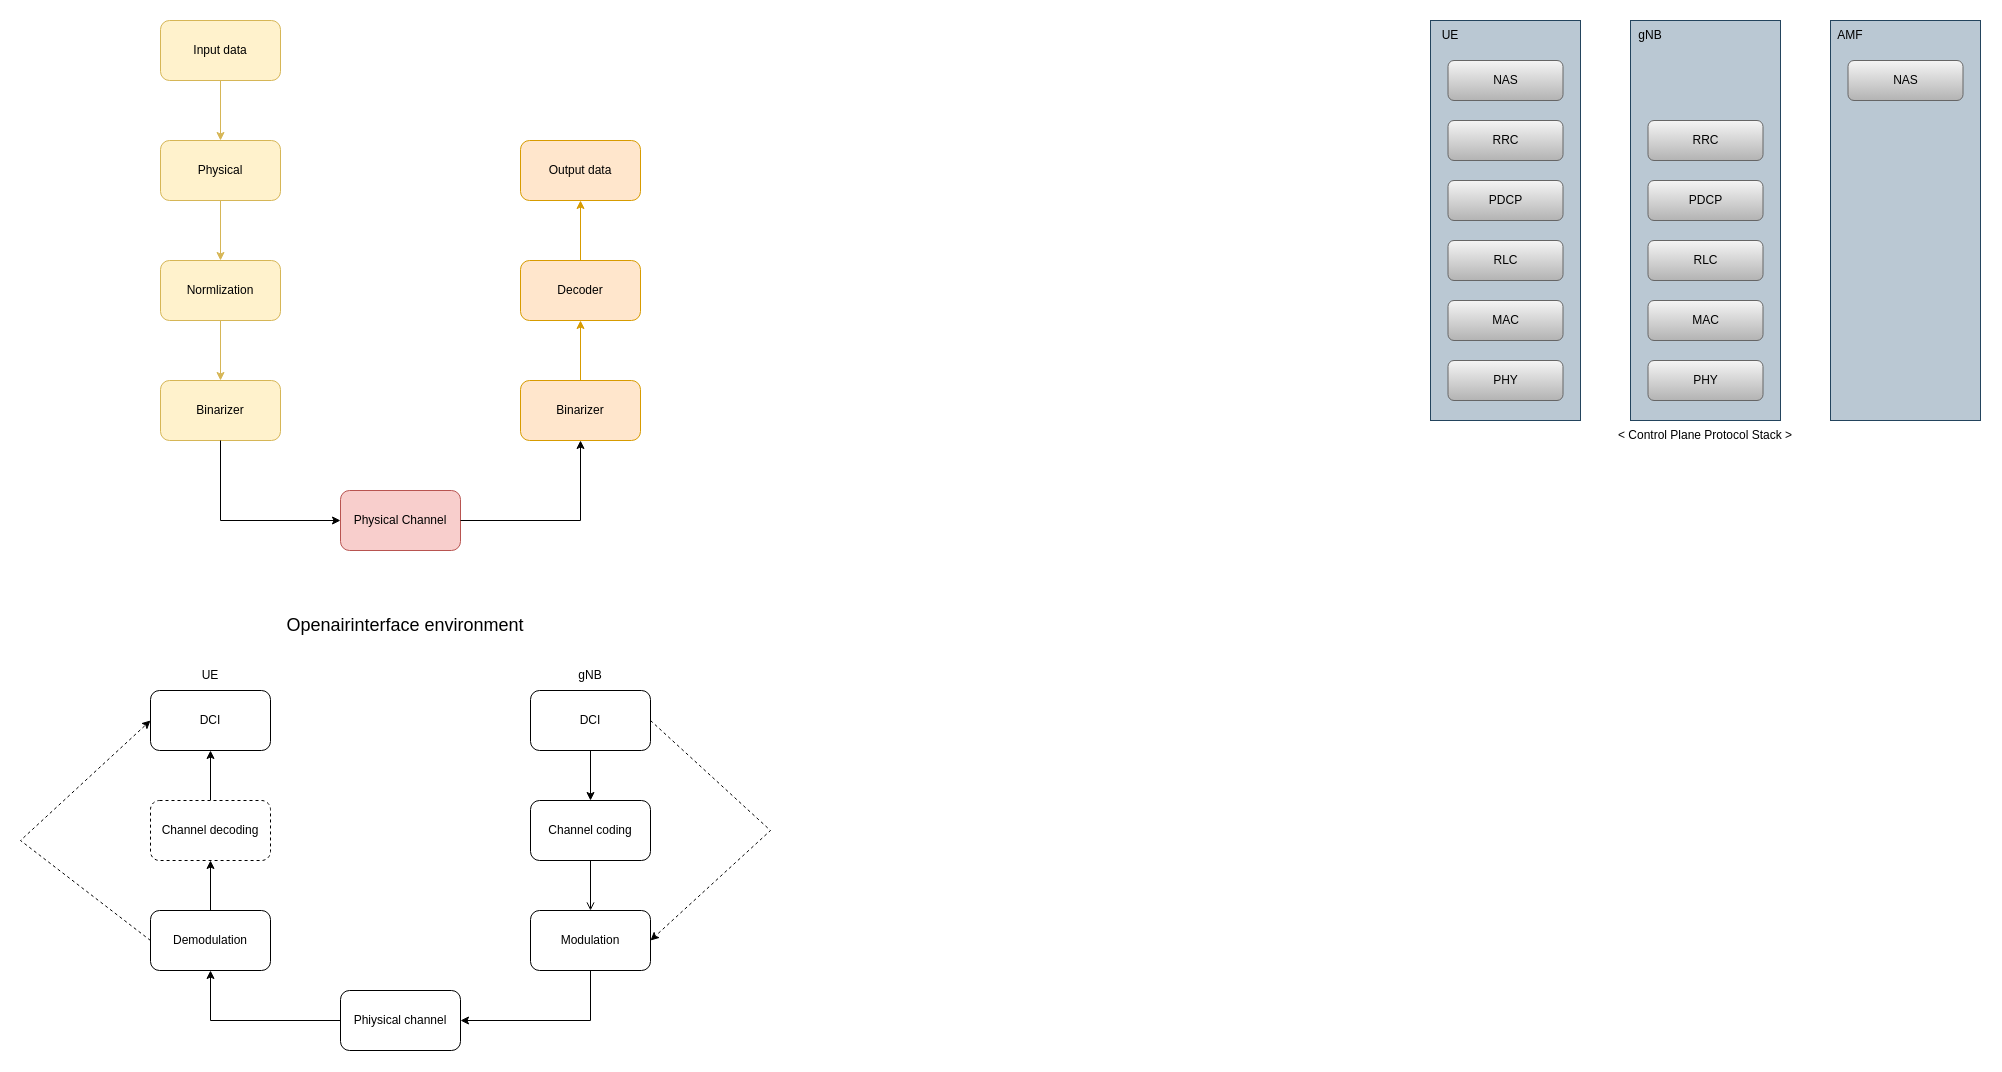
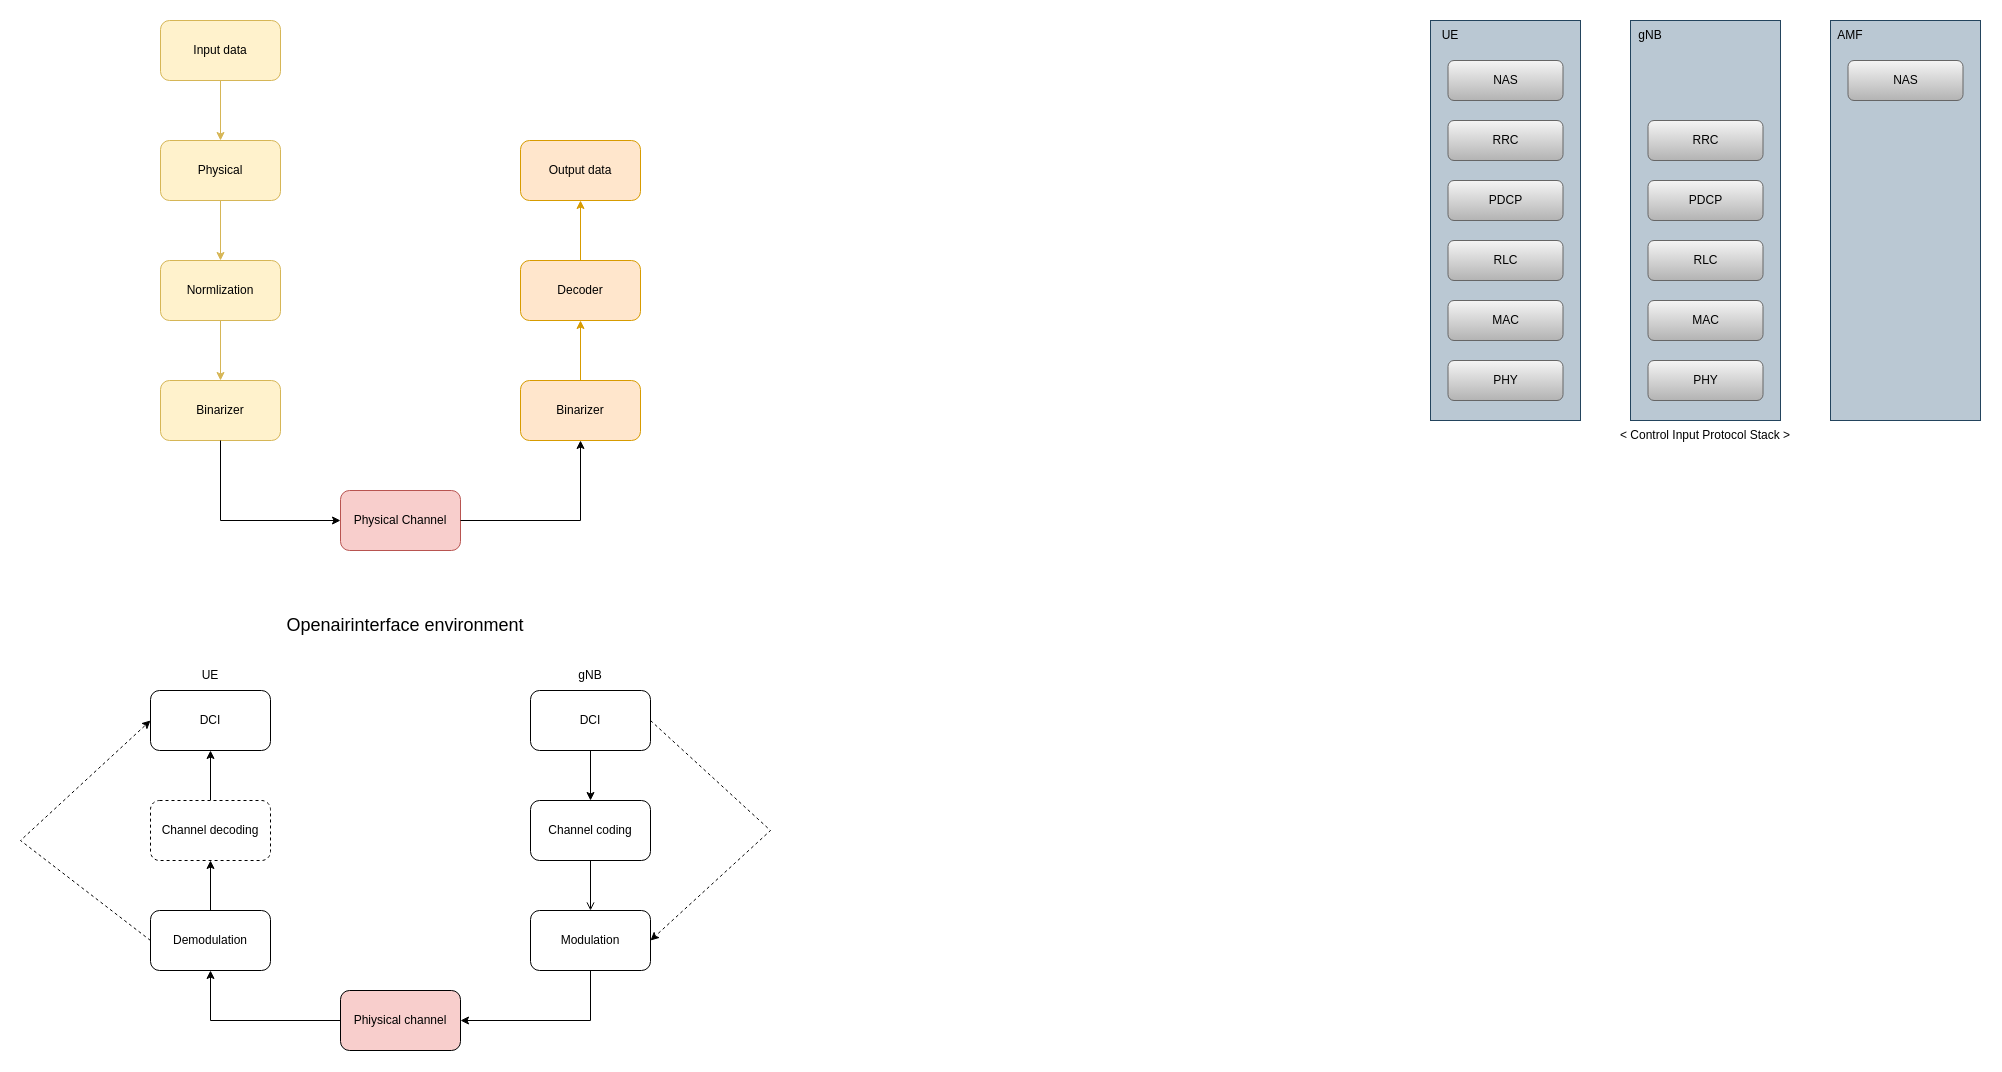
  <mxCell id="0" />
  <mxCell id="1" parent="0" />
  <mxCell id="2" value="" style="edgeStyle=orthogonalEdgeStyle;rounded=0;orthogonalLoop=1;jettySize=auto;html=1;fillColor=#fff2cc;strokeColor=#d6b656;" edge="1" parent="1" source="3" target="5"><mxGeometry relative="1" as="geometry" /></mxCell>
  <mxCell id="3" value="Physical" style="rounded=1;whiteSpace=wrap;html=1;fillColor=#fff2cc;strokeColor=#d6b656;" vertex="1" parent="1"><mxGeometry x="160" y="140" width="120" height="60" as="geometry" /></mxCell>
  <mxCell id="4" value="" style="edgeStyle=orthogonalEdgeStyle;rounded=0;orthogonalLoop=1;jettySize=auto;html=1;fillColor=#fff2cc;strokeColor=#d6b656;" edge="1" parent="1" source="5" target="11"><mxGeometry relative="1" as="geometry" /></mxCell>
  <mxCell id="5" value="Normlization" style="rounded=1;whiteSpace=wrap;html=1;fillColor=#fff2cc;strokeColor=#d6b656;" vertex="1" parent="1"><mxGeometry x="160" y="260" width="120" height="60" as="geometry" /></mxCell>
  <mxCell id="6" value="Physical Channel" style="rounded=1;whiteSpace=wrap;html=1;fillColor=#f8cecc;strokeColor=#b85450;" vertex="1" parent="1"><mxGeometry x="340" y="490" width="120" height="60" as="geometry" /></mxCell>
  <mxCell id="7" value="" style="edgeStyle=orthogonalEdgeStyle;rounded=0;orthogonalLoop=1;jettySize=auto;html=1;fillColor=#ffe6cc;strokeColor=#d79b00;" edge="1" parent="1" source="8" target="17"><mxGeometry relative="1" as="geometry" /></mxCell>
  <mxCell id="8" value="Binarizer" style="rounded=1;whiteSpace=wrap;html=1;fillColor=#ffe6cc;strokeColor=#d79b00;" vertex="1" parent="1"><mxGeometry x="520" y="380" width="120" height="60" as="geometry" /></mxCell>
  <mxCell id="9" value="" style="edgeStyle=orthogonalEdgeStyle;rounded=0;orthogonalLoop=1;jettySize=auto;html=1;fillColor=#fff2cc;strokeColor=#d6b656;" edge="1" parent="1" source="10" target="3"><mxGeometry relative="1" as="geometry" /></mxCell>
  <mxCell id="10" value="Input data" style="rounded=1;whiteSpace=wrap;html=1;fillColor=#fff2cc;strokeColor=#d6b656;" vertex="1" parent="1"><mxGeometry x="160" y="20" width="120" height="60" as="geometry" /></mxCell>
  <mxCell id="11" value="Binarizer" style="rounded=1;whiteSpace=wrap;html=1;fillColor=#fff2cc;strokeColor=#d6b656;" vertex="1" parent="1"><mxGeometry x="160" y="380" width="120" height="60" as="geometry" /></mxCell>
  <mxCell id="12" value="" style="endArrow=none;html=1;rounded=0;entryX=0.5;entryY=1;entryDx=0;entryDy=0;" edge="1" parent="1" target="11"><mxGeometry width="50" height="50" relative="1" as="geometry"><mxPoint x="220" y="520" as="sourcePoint" /><mxPoint x="220" y="530" as="targetPoint" /></mxGeometry></mxCell>
  <mxCell id="13" value="" style="endArrow=classic;html=1;rounded=0;entryX=0;entryY=0.5;entryDx=0;entryDy=0;" edge="1" parent="1" target="6"><mxGeometry width="50" height="50" relative="1" as="geometry"><mxPoint x="220" y="520" as="sourcePoint" /><mxPoint x="170" y="490" as="targetPoint" /></mxGeometry></mxCell>
  <mxCell id="14" value="" style="endArrow=none;html=1;rounded=0;exitX=1;exitY=0.5;exitDx=0;exitDy=0;" edge="1" parent="1" source="6"><mxGeometry width="50" height="50" relative="1" as="geometry"><mxPoint x="500" y="470" as="sourcePoint" /><mxPoint x="580" y="520" as="targetPoint" /></mxGeometry></mxCell>
  <mxCell id="15" value="" style="endArrow=classic;html=1;rounded=0;" edge="1" parent="1" target="8"><mxGeometry width="50" height="50" relative="1" as="geometry"><mxPoint x="580" y="520" as="sourcePoint" /><mxPoint x="470" y="240" as="targetPoint" /></mxGeometry></mxCell>
  <mxCell id="16" value="" style="edgeStyle=orthogonalEdgeStyle;rounded=0;orthogonalLoop=1;jettySize=auto;html=1;fillColor=#ffe6cc;strokeColor=#d79b00;" edge="1" parent="1" source="17" target="18"><mxGeometry relative="1" as="geometry" /></mxCell>
  <mxCell id="17" value="Decoder" style="rounded=1;whiteSpace=wrap;html=1;fillColor=#ffe6cc;strokeColor=#d79b00;" vertex="1" parent="1"><mxGeometry x="520" y="260" width="120" height="60" as="geometry" /></mxCell>
  <mxCell id="18" value="Output data" style="rounded=1;whiteSpace=wrap;html=1;fillColor=#ffe6cc;strokeColor=#d79b00;" vertex="1" parent="1"><mxGeometry x="520" y="140" width="120" height="60" as="geometry" /></mxCell>
  <mxCell id="19" value="DCI" style="rounded=1;whiteSpace=wrap;html=1;" vertex="1" parent="1"><mxGeometry x="150" y="690" width="120" height="60" as="geometry" /></mxCell>
  <mxCell id="20" value="" style="edgeStyle=orthogonalEdgeStyle;rounded=0;orthogonalLoop=1;jettySize=auto;html=1;" edge="1" parent="1" source="21" target="23"><mxGeometry relative="1" as="geometry" /></mxCell>
  <mxCell id="21" value="DCI" style="rounded=1;whiteSpace=wrap;html=1;" vertex="1" parent="1"><mxGeometry x="530" y="690" width="120" height="60" as="geometry" /></mxCell>
  <mxCell id="22" value="" style="edgeStyle=orthogonalEdgeStyle;rounded=0;orthogonalLoop=1;jettySize=auto;html=1;endArrow=open;" edge="1" parent="1" source="23" target="24"><mxGeometry relative="1" as="geometry" /></mxCell>
  <mxCell id="23" value="Channel coding" style="rounded=1;whiteSpace=wrap;html=1;" vertex="1" parent="1"><mxGeometry x="530" y="800" width="120" height="60" as="geometry" /></mxCell>
  <mxCell id="24" value="Modulation" style="rounded=1;whiteSpace=wrap;html=1;" vertex="1" parent="1"><mxGeometry x="530" y="910" width="120" height="60" as="geometry" /></mxCell>
- <mxCell id="25" value="Phiysical channel" style="rounded=1;whiteSpace=wrap;html=1;" vertex="1" parent="1"><mxGeometry x="340" y="990" width="120" height="60" as="geometry" /></mxCell>
+ <mxCell id="25" value="Phiysical channel" style="rounded=1;whiteSpace=wrap;html=1;fillColor=#f8cecc;" vertex="1" parent="1"><mxGeometry x="340" y="990" width="120" height="60" as="geometry" /></mxCell>
  <mxCell id="26" value="" style="endArrow=none;html=1;rounded=0;entryX=0.5;entryY=1;entryDx=0;entryDy=0;" edge="1" parent="1" target="24"><mxGeometry width="50" height="50" relative="1" as="geometry"><mxPoint x="590" y="1020" as="sourcePoint" /><mxPoint x="570" y="990" as="targetPoint" /></mxGeometry></mxCell>
  <mxCell id="27" value="" style="endArrow=classic;html=1;rounded=0;entryX=1;entryY=0.5;entryDx=0;entryDy=0;" edge="1" parent="1" target="25"><mxGeometry width="50" height="50" relative="1" as="geometry"><mxPoint x="590" y="1020" as="sourcePoint" /><mxPoint x="650" y="1050" as="targetPoint" /></mxGeometry></mxCell>
  <mxCell id="28" value="" style="edgeStyle=orthogonalEdgeStyle;rounded=0;orthogonalLoop=1;jettySize=auto;html=1;" edge="1" parent="1" source="29" target="33"><mxGeometry relative="1" as="geometry" /></mxCell>
  <mxCell id="29" value="Demodulation" style="rounded=1;whiteSpace=wrap;html=1;" vertex="1" parent="1"><mxGeometry x="150" y="910" width="120" height="60" as="geometry" /></mxCell>
  <mxCell id="30" value="gNB" style="text;html=1;strokeColor=none;fillColor=none;align=center;verticalAlign=middle;whiteSpace=wrap;rounded=0;" vertex="1" parent="1"><mxGeometry x="560" y="660" width="60" height="30" as="geometry" /></mxCell>
  <mxCell id="31" value="UE" style="text;html=1;strokeColor=none;fillColor=none;align=center;verticalAlign=middle;whiteSpace=wrap;rounded=0;" vertex="1" parent="1"><mxGeometry x="180" y="660" width="60" height="30" as="geometry" /></mxCell>
  <mxCell id="32" value="" style="edgeStyle=orthogonalEdgeStyle;rounded=0;orthogonalLoop=1;jettySize=auto;html=1;" edge="1" parent="1" source="33" target="19"><mxGeometry relative="1" as="geometry" /></mxCell>
  <mxCell id="33" value="Channel decoding" style="rounded=1;whiteSpace=wrap;html=1;dashed=1;" vertex="1" parent="1"><mxGeometry x="150" y="800" width="120" height="60" as="geometry" /></mxCell>
  <mxCell id="34" value="" style="endArrow=none;html=1;rounded=0;entryX=0;entryY=0.5;entryDx=0;entryDy=0;" edge="1" parent="1" target="25"><mxGeometry width="50" height="50" relative="1" as="geometry"><mxPoint x="210" y="1020" as="sourcePoint" /><mxPoint x="180" y="1010" as="targetPoint" /></mxGeometry></mxCell>
  <mxCell id="35" value="" style="endArrow=classic;html=1;rounded=0;entryX=0.5;entryY=1;entryDx=0;entryDy=0;" edge="1" parent="1" target="29"><mxGeometry width="50" height="50" relative="1" as="geometry"><mxPoint x="210" y="1020" as="sourcePoint" /><mxPoint x="90" y="970" as="targetPoint" /></mxGeometry></mxCell>
  <mxCell id="36" value="" style="endArrow=classic;html=1;rounded=0;exitX=0;exitY=0.5;exitDx=0;exitDy=0;entryX=0;entryY=0.5;entryDx=0;entryDy=0;dashed=1;" edge="1" parent="1" source="29" target="19"><mxGeometry width="50" height="50" relative="1" as="geometry"><mxPoint x="-40" y="870" as="sourcePoint" /><mxPoint x="10" y="820" as="targetPoint" /><Array as="points"><mxPoint x="20" y="840" /></Array></mxGeometry></mxCell>
  <mxCell id="37" value="" style="endArrow=classic;html=1;rounded=0;entryX=1;entryY=0.5;entryDx=0;entryDy=0;exitX=1;exitY=0.5;exitDx=0;exitDy=0;dashed=1;" edge="1" parent="1" source="21" target="24"><mxGeometry width="50" height="50" relative="1" as="geometry"><mxPoint x="820" y="730" as="sourcePoint" /><mxPoint x="680" y="780" as="targetPoint" /><Array as="points"><mxPoint x="770" y="830" /></Array></mxGeometry></mxCell>
  <mxCell id="38" value="&lt;font style=&quot;font-size: 18px;&quot;&gt;Openairinterface environment&lt;/font&gt;" style="text;html=1;strokeColor=none;fillColor=none;align=center;verticalAlign=middle;whiteSpace=wrap;rounded=0;" vertex="1" parent="1"><mxGeometry x="270" y="610" width="270" height="30" as="geometry" /></mxCell>
  <mxCell id="39" value="" style="rounded=0;whiteSpace=wrap;html=1;fillColor=#bac8d3;strokeColor=#23445d;" vertex="1" parent="1"><mxGeometry x="1630" y="20" width="150" height="400" as="geometry" /></mxCell>
  <mxCell id="40" value="RRC" style="rounded=1;whiteSpace=wrap;html=1;fillColor=#f5f5f5;strokeColor=#666666;gradientColor=#b3b3b3;" vertex="1" parent="1"><mxGeometry x="1647.5" y="120" width="115" height="40" as="geometry" /></mxCell>
  <mxCell id="41" value="RLC" style="rounded=1;whiteSpace=wrap;html=1;fillColor=#f5f5f5;strokeColor=#666666;gradientColor=#b3b3b3;" vertex="1" parent="1"><mxGeometry x="1647.5" y="240" width="115" height="40" as="geometry" /></mxCell>
  <mxCell id="42" value="PHY" style="rounded=1;whiteSpace=wrap;html=1;fillColor=#f5f5f5;strokeColor=#666666;gradientColor=#b3b3b3;" vertex="1" parent="1"><mxGeometry x="1647.5" y="360" width="115" height="40" as="geometry" /></mxCell>
  <mxCell id="43" value="MAC" style="rounded=1;whiteSpace=wrap;html=1;fillColor=#f5f5f5;strokeColor=#666666;gradientColor=#b3b3b3;" vertex="1" parent="1"><mxGeometry x="1647.5" y="300" width="115" height="40" as="geometry" /></mxCell>
  <mxCell id="44" value="PDCP" style="rounded=1;whiteSpace=wrap;html=1;fillColor=#f5f5f5;strokeColor=#666666;gradientColor=#b3b3b3;" vertex="1" parent="1"><mxGeometry x="1647.5" y="180" width="115" height="40" as="geometry" /></mxCell>
  <mxCell id="45" value="" style="rounded=0;whiteSpace=wrap;html=1;fillColor=#bac8d3;strokeColor=#23445d;" vertex="1" parent="1"><mxGeometry x="1430" y="20" width="150" height="400" as="geometry" /></mxCell>
  <mxCell id="46" value="RRC" style="rounded=1;whiteSpace=wrap;html=1;fillColor=#f5f5f5;strokeColor=#666666;gradientColor=#b3b3b3;" vertex="1" parent="1"><mxGeometry x="1447.5" y="120" width="115" height="40" as="geometry" /></mxCell>
  <mxCell id="47" value="RLC" style="rounded=1;whiteSpace=wrap;html=1;fillColor=#f5f5f5;strokeColor=#666666;gradientColor=#b3b3b3;" vertex="1" parent="1"><mxGeometry x="1447.5" y="240" width="115" height="40" as="geometry" /></mxCell>
  <mxCell id="48" value="PHY" style="rounded=1;whiteSpace=wrap;html=1;fillColor=#f5f5f5;strokeColor=#666666;gradientColor=#b3b3b3;" vertex="1" parent="1"><mxGeometry x="1447.5" y="360" width="115" height="40" as="geometry" /></mxCell>
  <mxCell id="49" value="MAC" style="rounded=1;whiteSpace=wrap;html=1;fillColor=#f5f5f5;strokeColor=#666666;gradientColor=#b3b3b3;" vertex="1" parent="1"><mxGeometry x="1447.5" y="300" width="115" height="40" as="geometry" /></mxCell>
  <mxCell id="50" value="PDCP" style="rounded=1;whiteSpace=wrap;html=1;fillColor=#f5f5f5;strokeColor=#666666;gradientColor=#b3b3b3;" vertex="1" parent="1"><mxGeometry x="1447.5" y="180" width="115" height="40" as="geometry" /></mxCell>
  <mxCell id="51" value="NAS" style="rounded=1;whiteSpace=wrap;html=1;fillColor=#f5f5f5;strokeColor=#666666;gradientColor=#b3b3b3;" vertex="1" parent="1"><mxGeometry x="1447.5" y="60" width="115" height="40" as="geometry" /></mxCell>
  <mxCell id="52" value="gNB" style="text;html=1;strokeColor=none;fillColor=none;align=center;verticalAlign=middle;whiteSpace=wrap;rounded=0;" vertex="1" parent="1"><mxGeometry x="1620" y="20" width="60" height="30" as="geometry" /></mxCell>
  <mxCell id="53" value="UE" style="text;html=1;strokeColor=none;fillColor=none;align=center;verticalAlign=middle;whiteSpace=wrap;rounded=0;" vertex="1" parent="1"><mxGeometry x="1420" y="20" width="60" height="30" as="geometry" /></mxCell>
  <mxCell id="54" value="" style="rounded=0;whiteSpace=wrap;html=1;fillColor=#bac8d3;strokeColor=#23445d;" vertex="1" parent="1"><mxGeometry x="1830" y="20" width="150" height="400" as="geometry" /></mxCell>
  <mxCell id="55" value="NAS" style="rounded=1;whiteSpace=wrap;html=1;fillColor=#f5f5f5;strokeColor=#666666;gradientColor=#b3b3b3;" vertex="1" parent="1"><mxGeometry x="1847.5" y="60" width="115" height="40" as="geometry" /></mxCell>
  <mxCell id="56" value="AMF" style="text;html=1;strokeColor=none;fillColor=none;align=center;verticalAlign=middle;whiteSpace=wrap;rounded=0;" vertex="1" parent="1"><mxGeometry x="1820" y="20" width="60" height="30" as="geometry" /></mxCell>
- <mxCell id="57" value="&amp;lt; Control Plane Protocol Stack &amp;gt;" style="text;html=1;strokeColor=none;fillColor=none;align=center;verticalAlign=middle;whiteSpace=wrap;rounded=0;" vertex="1" parent="1"><mxGeometry x="1610" y="420" width="190" height="30" as="geometry" /></mxCell>
+ <mxCell id="57" value="&amp;lt; Control Input Protocol Stack &amp;gt;" style="text;html=1;strokeColor=none;fillColor=none;align=center;verticalAlign=middle;whiteSpace=wrap;rounded=0;" vertex="1" parent="1"><mxGeometry x="1610" y="420" width="190" height="30" as="geometry" /></mxCell>
